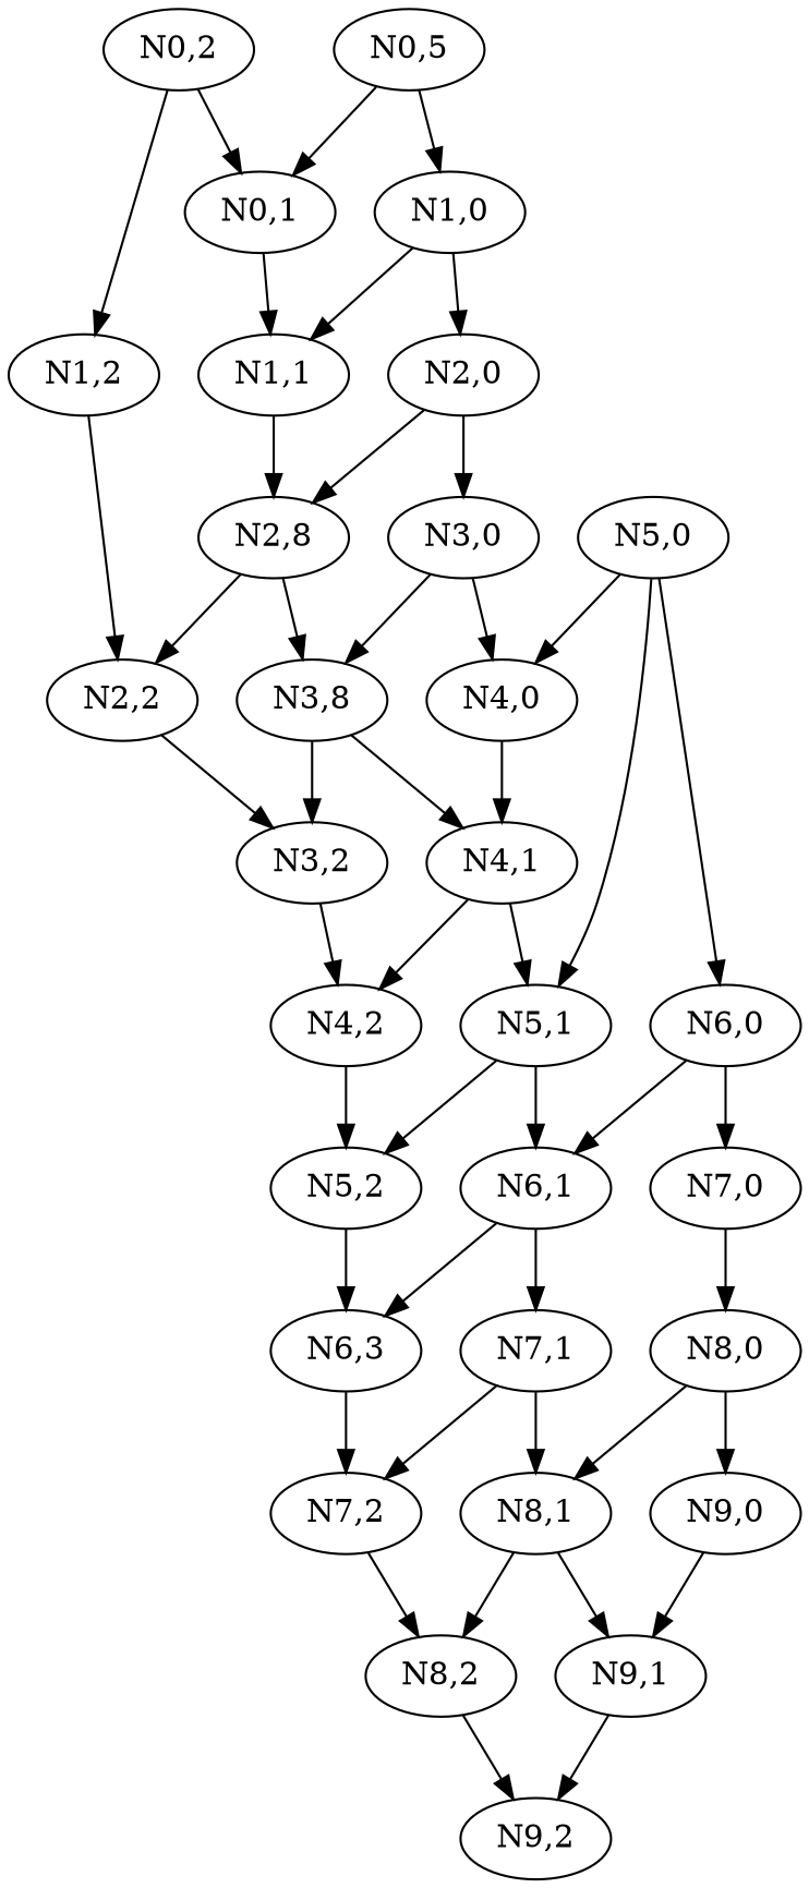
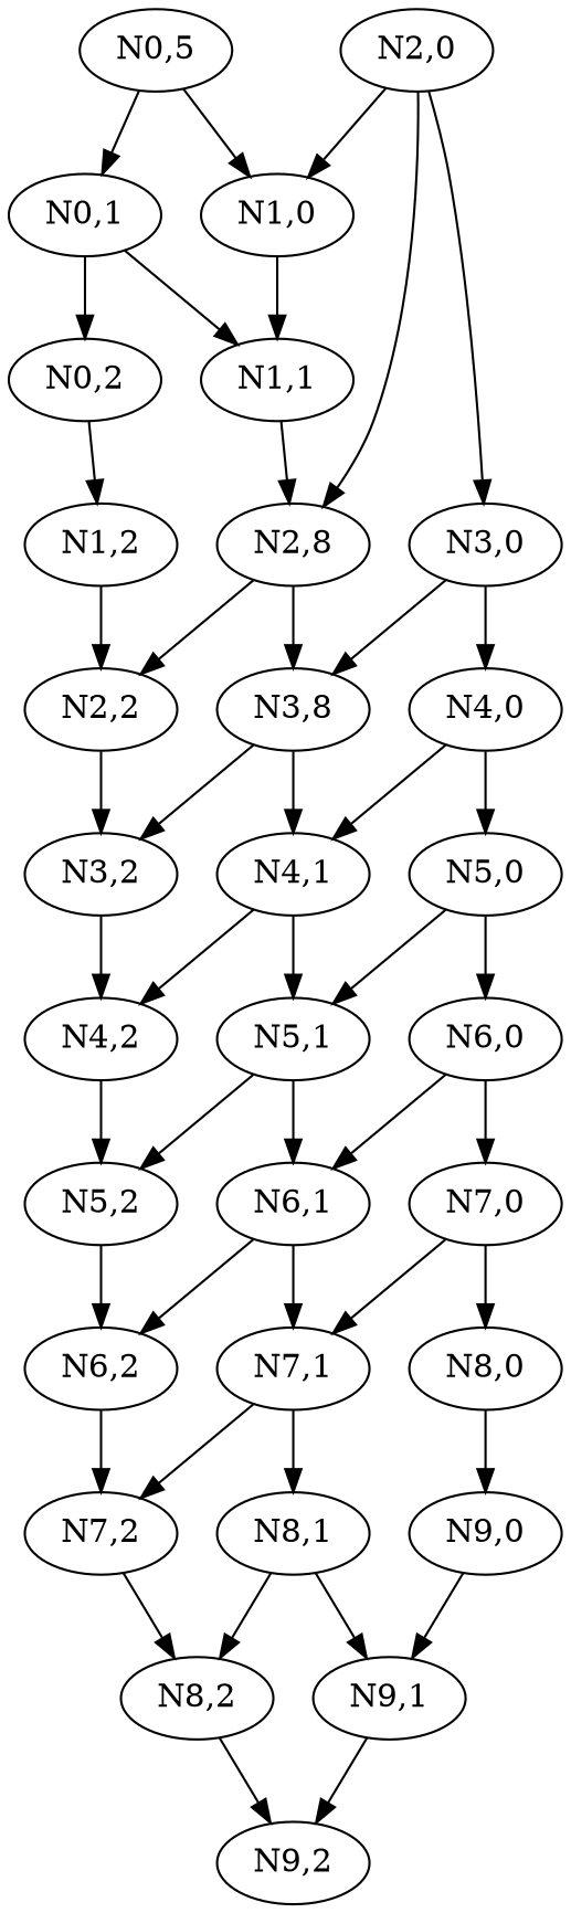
  digraph {
    fontname="DejaVu Serif"
    node [fontname="DejaVu Serif"]
    edge [fontname="DejaVu Serif"]
    n1 [label="N0,5"]
    "N1,0"
    "N0,1"
    "N1,1"
    "N2,0"
    "N0,2"
    n7 [label="N2,8"]
    "N3,0"
    "N1,2"
    "N2,2"
    n11 [label="N3,8"]
    "N3,2"
    "N4,0"
    "N4,1"
    "N4,2"
    "N5,0"
    "N5,1"
    "N5,2"
    "N6,0"
    "N6,1"
-   "N6,2" [label="N6,3"]
+   "N6,2"
    "N7,0"
    "N7,1"
    "N7,2"
    "N8,0"
    "N8,1"
    "N8,2"
    "N9,0"
    "N9,1"
    "N9,2"
    n1 -> "N1,0"
    n1 -> "N0,1"
    "N1,0" -> "N1,1"
-   "N1,0" -> "N2,0"
+   "N2,0" -> "N1,0"
    "N0,1" -> "N1,1"
-   "N0,2" -> "N0,1"
+   "N0,1" -> "N0,2"
    "N1,1" -> n7
    "N2,0" -> n7
    "N2,0" -> "N3,0"
    "N0,2" -> "N1,2"
    n7 -> "N2,2"
    n7 -> n11
    "N3,0" -> n11
    "N3,0" -> "N4,0"
    "N1,2" -> "N2,2"
    "N2,2" -> "N3,2"
    n11 -> "N3,2"
    n11 -> "N4,1"
    "N3,2" -> "N4,2"
    "N4,0" -> "N4,1"
-   "N5,0" -> "N4,0"
+   "N4,0" -> "N5,0"
    "N4,1" -> "N4,2"
    "N4,1" -> "N5,1"
    "N4,2" -> "N5,2"
    "N5,0" -> "N5,1"
    "N5,0" -> "N6,0"
    "N5,1" -> "N5,2"
    "N5,1" -> "N6,1"
    "N5,2" -> "N6,2"
    "N6,0" -> "N6,1"
    "N6,0" -> "N7,0"
    "N6,1" -> "N6,2"
    "N6,1" -> "N7,1"
    "N6,2" -> "N7,2"
+   "N7,0" -> "N7,1"
    "N7,0" -> "N8,0"
    "N7,1" -> "N7,2"
    "N7,1" -> "N8,1"
    "N7,2" -> "N8,2"
-   "N8,0" -> "N8,1"
    "N8,0" -> "N9,0"
    "N8,1" -> "N8,2"
    "N8,1" -> "N9,1"
    "N8,2" -> "N9,2"
    "N9,0" -> "N9,1"
    "N9,1" -> "N9,2"
  }
